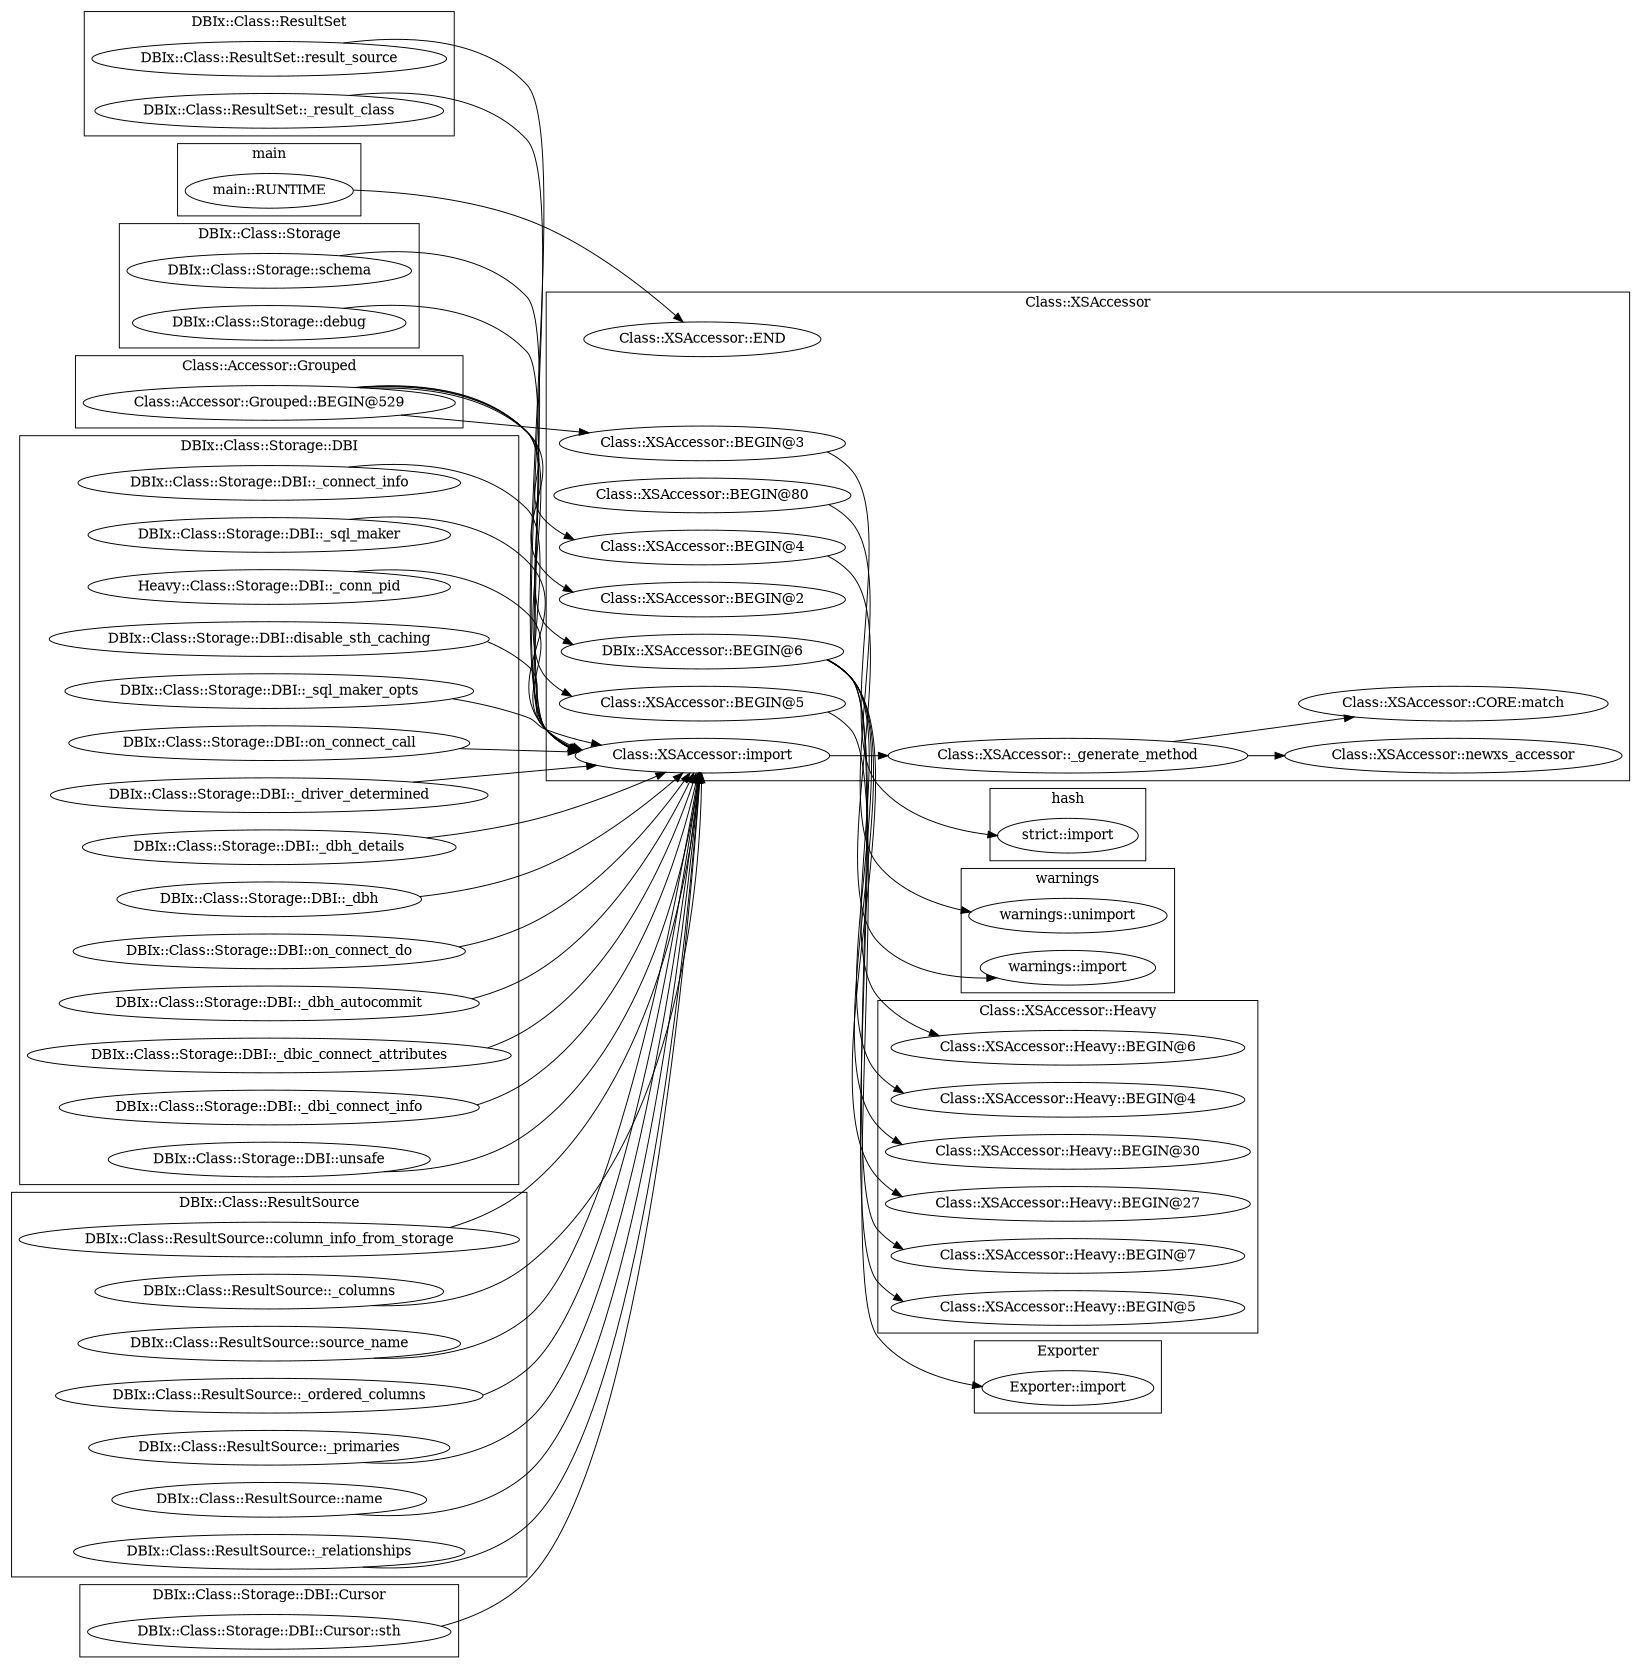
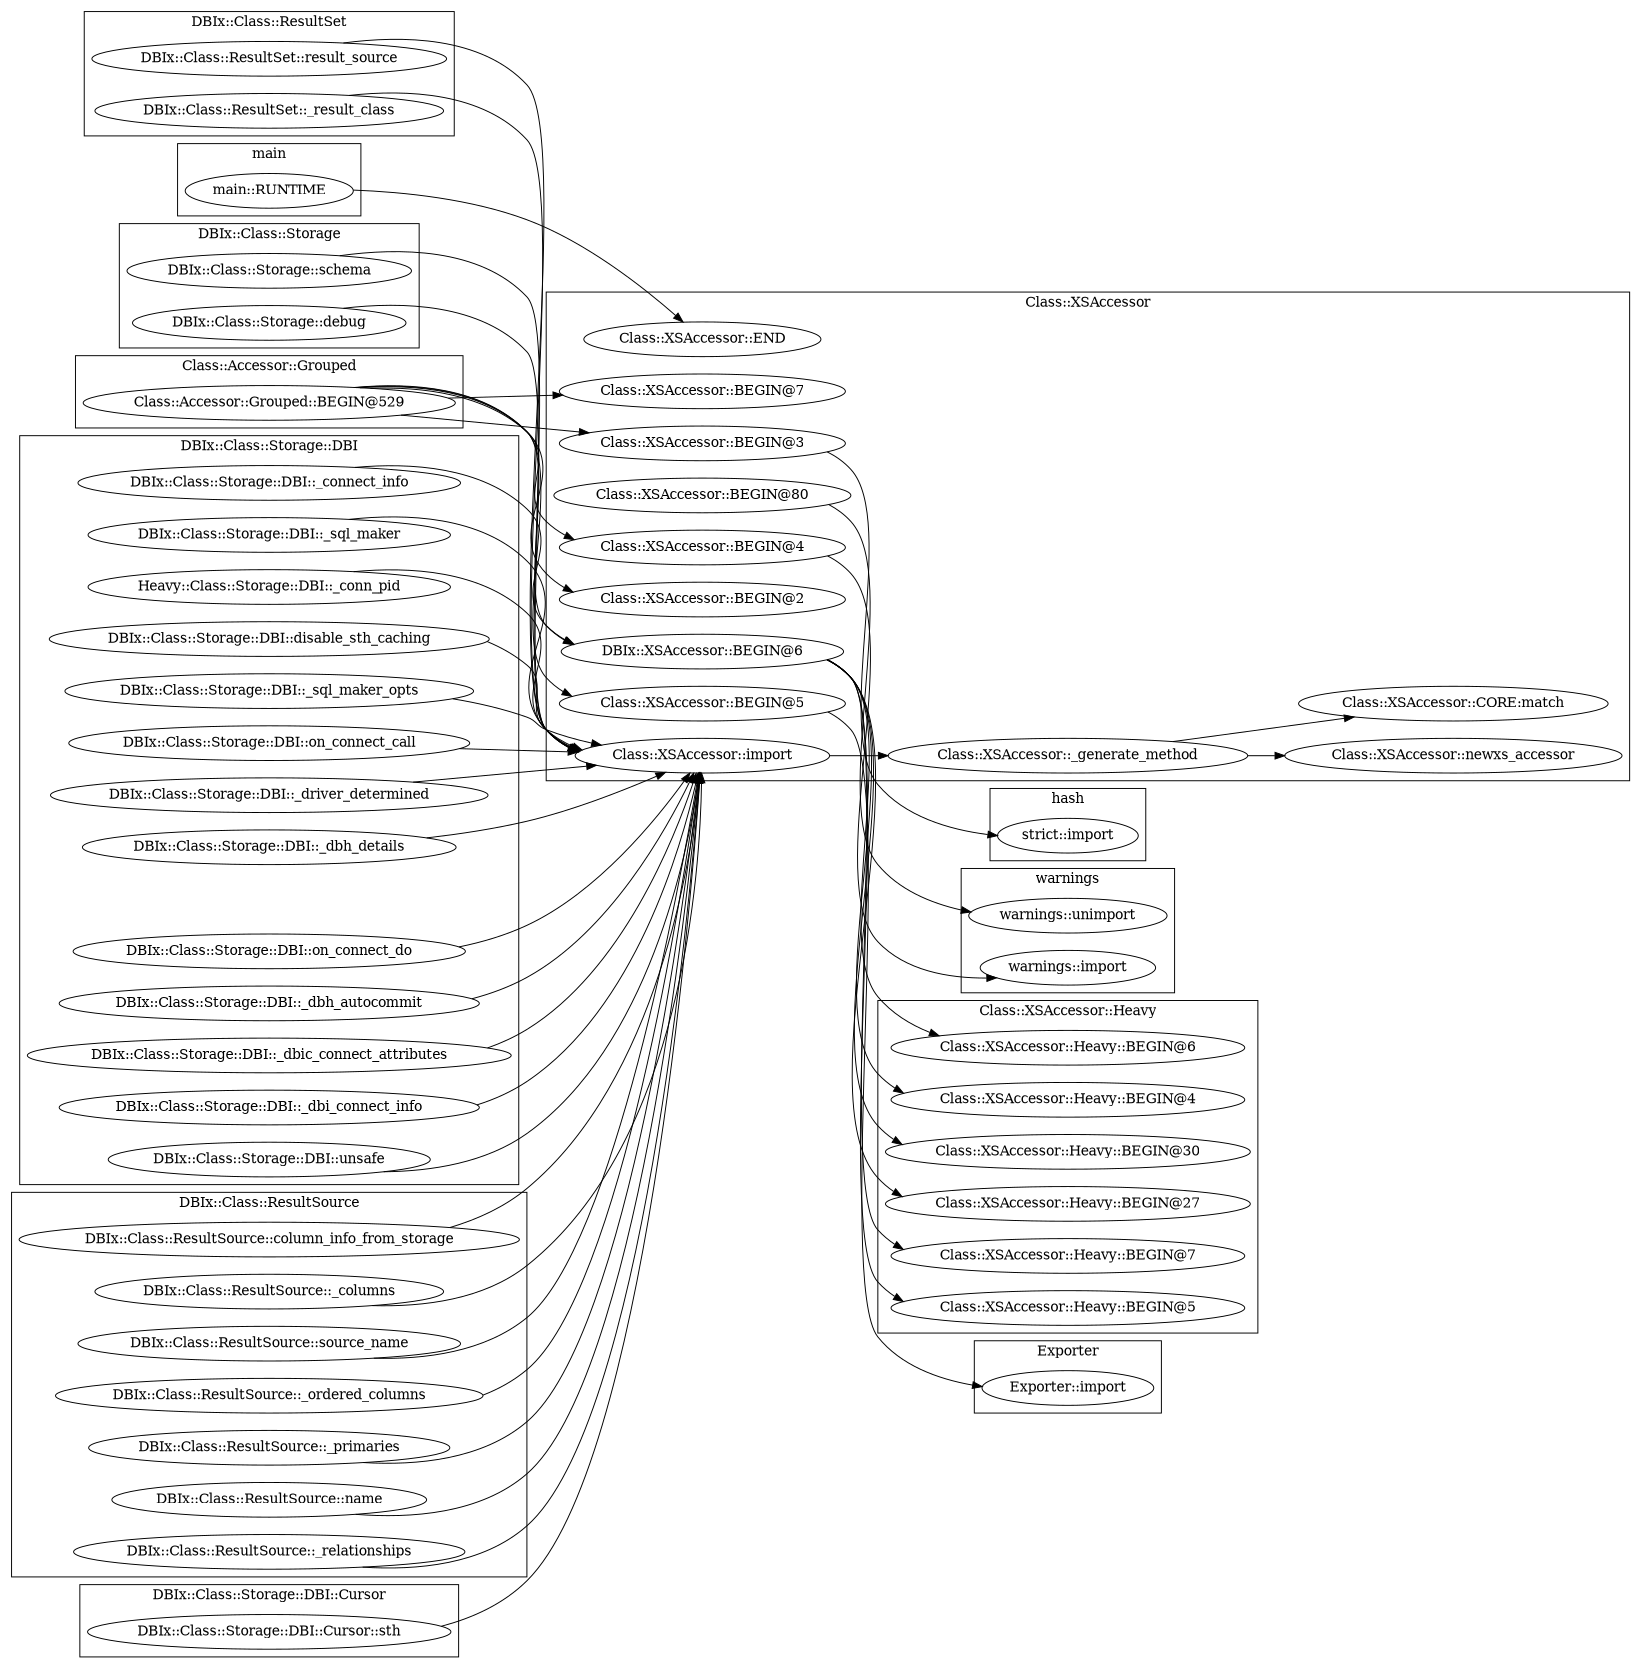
  digraph {
    rankdir=LR
    "strict::import"
    "warnings::unimport"
    "warnings::import"
    "DBIx::Class::ResultSet::result_source"
    "DBIx::Class::ResultSet::_result_class"
    "main::RUNTIME"
    "DBIx::Class::Storage::schema"
    "DBIx::Class::Storage::debug"
    "Exporter::import"
    "Class::Accessor::Grouped::BEGIN@529"
    "DBIx::Class::Storage::DBI::on_connect_call"
    "DBIx::Class::Storage::DBI::_driver_determined"
    "DBIx::Class::Storage::DBI::_dbh_details"
    "DBIx::Class::Storage::DBI::_connect_info"
-   "DBIx::Class::Storage::DBI::_dbh"
    "DBIx::Class::Storage::DBI::on_connect_do"
    "DBIx::Class::Storage::DBI::_dbh_autocommit"
    "DBIx::Class::Storage::DBI::_dbic_connect_attributes"
    "DBIx::Class::Storage::DBI::_dbi_connect_info"
    "DBIx::Class::Storage::DBI::unsafe"
    "DBIx::Class::Storage::DBI::_sql_maker"
    n22 [label="Heavy::Class::Storage::DBI::_conn_pid"]
    "DBIx::Class::Storage::DBI::disable_sth_caching"
    "DBIx::Class::Storage::DBI::_sql_maker_opts"
    "Class::XSAccessor::Heavy::BEGIN@27"
    "Class::XSAccessor::Heavy::BEGIN@7"
    "Class::XSAccessor::Heavy::BEGIN@5"
    "Class::XSAccessor::Heavy::BEGIN@6"
    "Class::XSAccessor::Heavy::BEGIN@4"
    "Class::XSAccessor::Heavy::BEGIN@30"
    "DBIx::Class::ResultSource::column_info_from_storage"
    "DBIx::Class::ResultSource::_columns"
    "DBIx::Class::ResultSource::source_name"
    "DBIx::Class::ResultSource::_ordered_columns"
    "DBIx::Class::ResultSource::_primaries"
    "DBIx::Class::ResultSource::name"
    "DBIx::Class::ResultSource::_relationships"
    "DBIx::Class::Storage::DBI::Cursor::sth"
    "Class::XSAccessor::BEGIN@3"
    "Class::XSAccessor::_generate_method"
    "Class::XSAccessor::BEGIN@4"
    "Class::XSAccessor::import"
+   "Class::XSAccessor::BEGIN@7"
    n44 [label="DBIx::XSAccessor::BEGIN@6"]
    "Class::XSAccessor::BEGIN@5"
    "Class::XSAccessor::END"
    "Class::XSAccessor::BEGIN@80"
    "Class::XSAccessor::BEGIN@2"
    "Class::XSAccessor::newxs_accessor"
    "Class::XSAccessor::CORE:match"
    subgraph cluster_1 {
      label=hash
      "strict::import"
    }
    subgraph cluster_2 {
      label=warnings
      "warnings::unimport"
      "warnings::import"
    }
    subgraph cluster_3 {
      label="DBIx::Class::ResultSet"
      "DBIx::Class::ResultSet::result_source"
      "DBIx::Class::ResultSet::_result_class"
    }
    subgraph cluster_4 {
      label=main
      "main::RUNTIME"
    }
    subgraph cluster_5 {
      label="DBIx::Class::Storage"
      "DBIx::Class::Storage::schema"
      "DBIx::Class::Storage::debug"
    }
    subgraph cluster_6 {
      label=Exporter
      "Exporter::import"
    }
    subgraph cluster_7 {
      label="Class::Accessor::Grouped"
      "Class::Accessor::Grouped::BEGIN@529"
    }
    subgraph cluster_8 {
      label="DBIx::Class::Storage::DBI"
      "DBIx::Class::Storage::DBI::on_connect_call"
      "DBIx::Class::Storage::DBI::_driver_determined"
      "DBIx::Class::Storage::DBI::_dbh_details"
      "DBIx::Class::Storage::DBI::_connect_info"
-     "DBIx::Class::Storage::DBI::_dbh"
      "DBIx::Class::Storage::DBI::on_connect_do"
      "DBIx::Class::Storage::DBI::_dbh_autocommit"
      "DBIx::Class::Storage::DBI::_dbic_connect_attributes"
      "DBIx::Class::Storage::DBI::_dbi_connect_info"
      "DBIx::Class::Storage::DBI::unsafe"
      "DBIx::Class::Storage::DBI::_sql_maker"
      n22
      "DBIx::Class::Storage::DBI::disable_sth_caching"
      "DBIx::Class::Storage::DBI::_sql_maker_opts"
    }
    subgraph cluster_9 {
      label="Class::XSAccessor::Heavy"
      "Class::XSAccessor::Heavy::BEGIN@27"
      "Class::XSAccessor::Heavy::BEGIN@7"
      "Class::XSAccessor::Heavy::BEGIN@5"
      "Class::XSAccessor::Heavy::BEGIN@6"
      "Class::XSAccessor::Heavy::BEGIN@4"
      "Class::XSAccessor::Heavy::BEGIN@30"
    }
    subgraph cluster_10 {
      label="DBIx::Class::ResultSource"
      "DBIx::Class::ResultSource::column_info_from_storage"
      "DBIx::Class::ResultSource::_columns"
      "DBIx::Class::ResultSource::source_name"
      "DBIx::Class::ResultSource::_ordered_columns"
      "DBIx::Class::ResultSource::_primaries"
      "DBIx::Class::ResultSource::name"
      "DBIx::Class::ResultSource::_relationships"
    }
    subgraph cluster_11 {
      label="DBIx::Class::Storage::DBI::Cursor"
      "DBIx::Class::Storage::DBI::Cursor::sth"
    }
    subgraph cluster_12 {
      label="Class::XSAccessor"
      "Class::XSAccessor::BEGIN@3"
      "Class::XSAccessor::_generate_method"
      "Class::XSAccessor::BEGIN@4"
      "Class::XSAccessor::import"
+     "Class::XSAccessor::BEGIN@7"
      n44
      "Class::XSAccessor::BEGIN@5"
      "Class::XSAccessor::END"
      "Class::XSAccessor::BEGIN@80"
      "Class::XSAccessor::BEGIN@2"
      "Class::XSAccessor::newxs_accessor"
      "Class::XSAccessor::CORE:match"
    }
    "DBIx::Class::ResultSet::result_source" -> "Class::XSAccessor::import"
    "DBIx::Class::ResultSet::_result_class" -> "Class::XSAccessor::import"
    "main::RUNTIME" -> "Class::XSAccessor::END"
    "DBIx::Class::Storage::schema" -> "Class::XSAccessor::import"
    "DBIx::Class::Storage::debug" -> "Class::XSAccessor::import"
    "Class::Accessor::Grouped::BEGIN@529" -> "Class::XSAccessor::BEGIN@3"
    "Class::Accessor::Grouped::BEGIN@529" -> "Class::XSAccessor::BEGIN@4"
+   "Class::Accessor::Grouped::BEGIN@529" -> "Class::XSAccessor::BEGIN@7"
    "Class::Accessor::Grouped::BEGIN@529" -> n44
    "Class::Accessor::Grouped::BEGIN@529" -> "Class::XSAccessor::BEGIN@5"
    "Class::Accessor::Grouped::BEGIN@529" -> "Class::XSAccessor::BEGIN@2"
    "DBIx::Class::Storage::DBI::on_connect_call" -> "Class::XSAccessor::import"
    "DBIx::Class::Storage::DBI::_driver_determined" -> "Class::XSAccessor::import"
    "DBIx::Class::Storage::DBI::_dbh_details" -> "Class::XSAccessor::import"
-   "DBIx::Class::Storage::DBI::_connect_info" -> "Class::XSAccessor::import"
-   "DBIx::Class::Storage::DBI::_dbh" -> "Class::XSAccessor::import"
+   "DBIx::Class::Storage::DBI::_connect_info" -> n44
    "DBIx::Class::Storage::DBI::on_connect_do" -> "Class::XSAccessor::import"
    "DBIx::Class::Storage::DBI::_dbh_autocommit" -> "Class::XSAccessor::import"
    "DBIx::Class::Storage::DBI::_dbic_connect_attributes" -> "Class::XSAccessor::import"
    "DBIx::Class::Storage::DBI::_dbi_connect_info" -> "Class::XSAccessor::import"
    "DBIx::Class::Storage::DBI::unsafe" -> "Class::XSAccessor::import"
    "DBIx::Class::Storage::DBI::_sql_maker" -> "Class::XSAccessor::import"
    n22 -> "Class::XSAccessor::import"
    "DBIx::Class::Storage::DBI::disable_sth_caching" -> "Class::XSAccessor::import"
    "DBIx::Class::Storage::DBI::_sql_maker_opts" -> "Class::XSAccessor::import"
    "DBIx::Class::ResultSource::column_info_from_storage" -> "Class::XSAccessor::import"
    "DBIx::Class::ResultSource::_columns" -> "Class::XSAccessor::import"
    "DBIx::Class::ResultSource::source_name" -> "Class::XSAccessor::import"
    "DBIx::Class::ResultSource::_ordered_columns" -> "Class::XSAccessor::import"
    "DBIx::Class::ResultSource::_primaries" -> "Class::XSAccessor::import"
    "DBIx::Class::ResultSource::name" -> "Class::XSAccessor::import"
    "DBIx::Class::ResultSource::_relationships" -> "Class::XSAccessor::import"
    "DBIx::Class::Storage::DBI::Cursor::sth" -> "Class::XSAccessor::import"
    "Class::XSAccessor::BEGIN@3" -> "strict::import"
    "Class::XSAccessor::_generate_method" -> "Class::XSAccessor::newxs_accessor"
    "Class::XSAccessor::_generate_method" -> "Class::XSAccessor::CORE:match"
    "Class::XSAccessor::BEGIN@4" -> "warnings::import"
    "Class::XSAccessor::import" -> "Class::XSAccessor::_generate_method"
    n44 -> "Class::XSAccessor::Heavy::BEGIN@27"
    n44 -> "Class::XSAccessor::Heavy::BEGIN@7"
    n44 -> "Class::XSAccessor::Heavy::BEGIN@5"
    n44 -> "Class::XSAccessor::Heavy::BEGIN@6"
    n44 -> "Class::XSAccessor::Heavy::BEGIN@4"
    n44 -> "Class::XSAccessor::Heavy::BEGIN@30"
    "Class::XSAccessor::BEGIN@5" -> "Exporter::import"
    "Class::XSAccessor::BEGIN@80" -> "warnings::unimport"
  }
